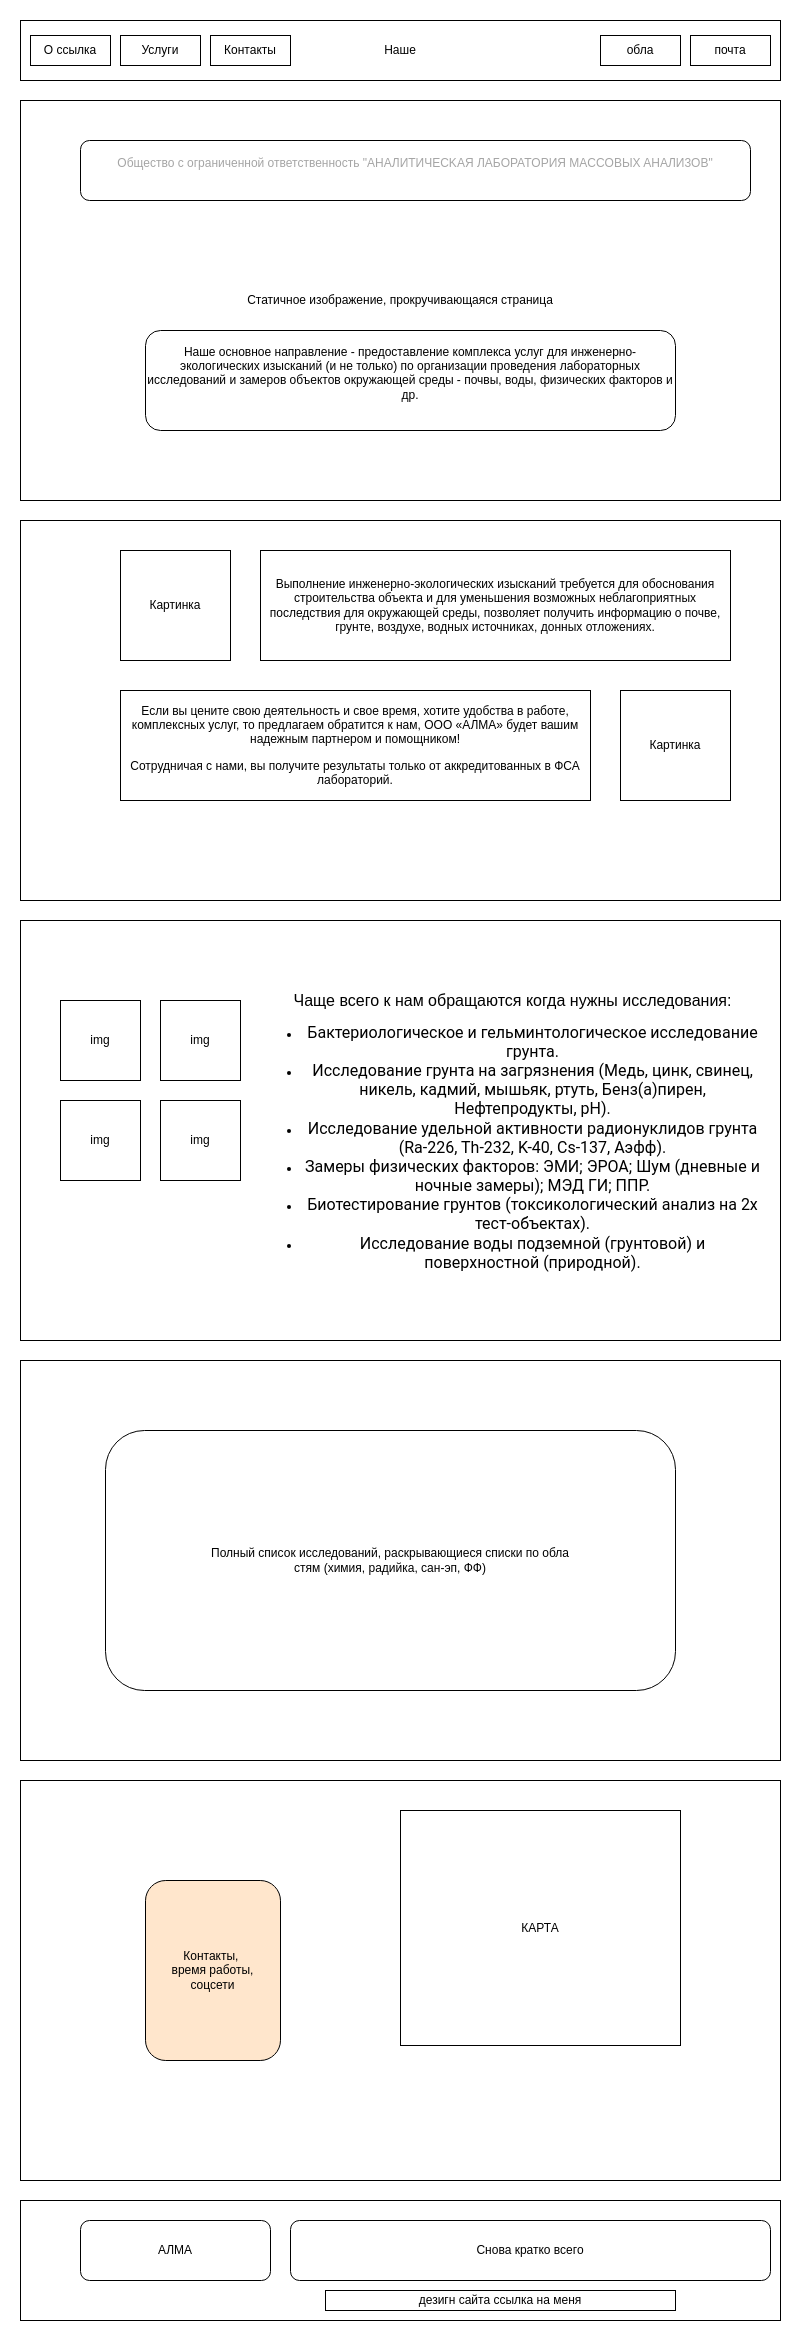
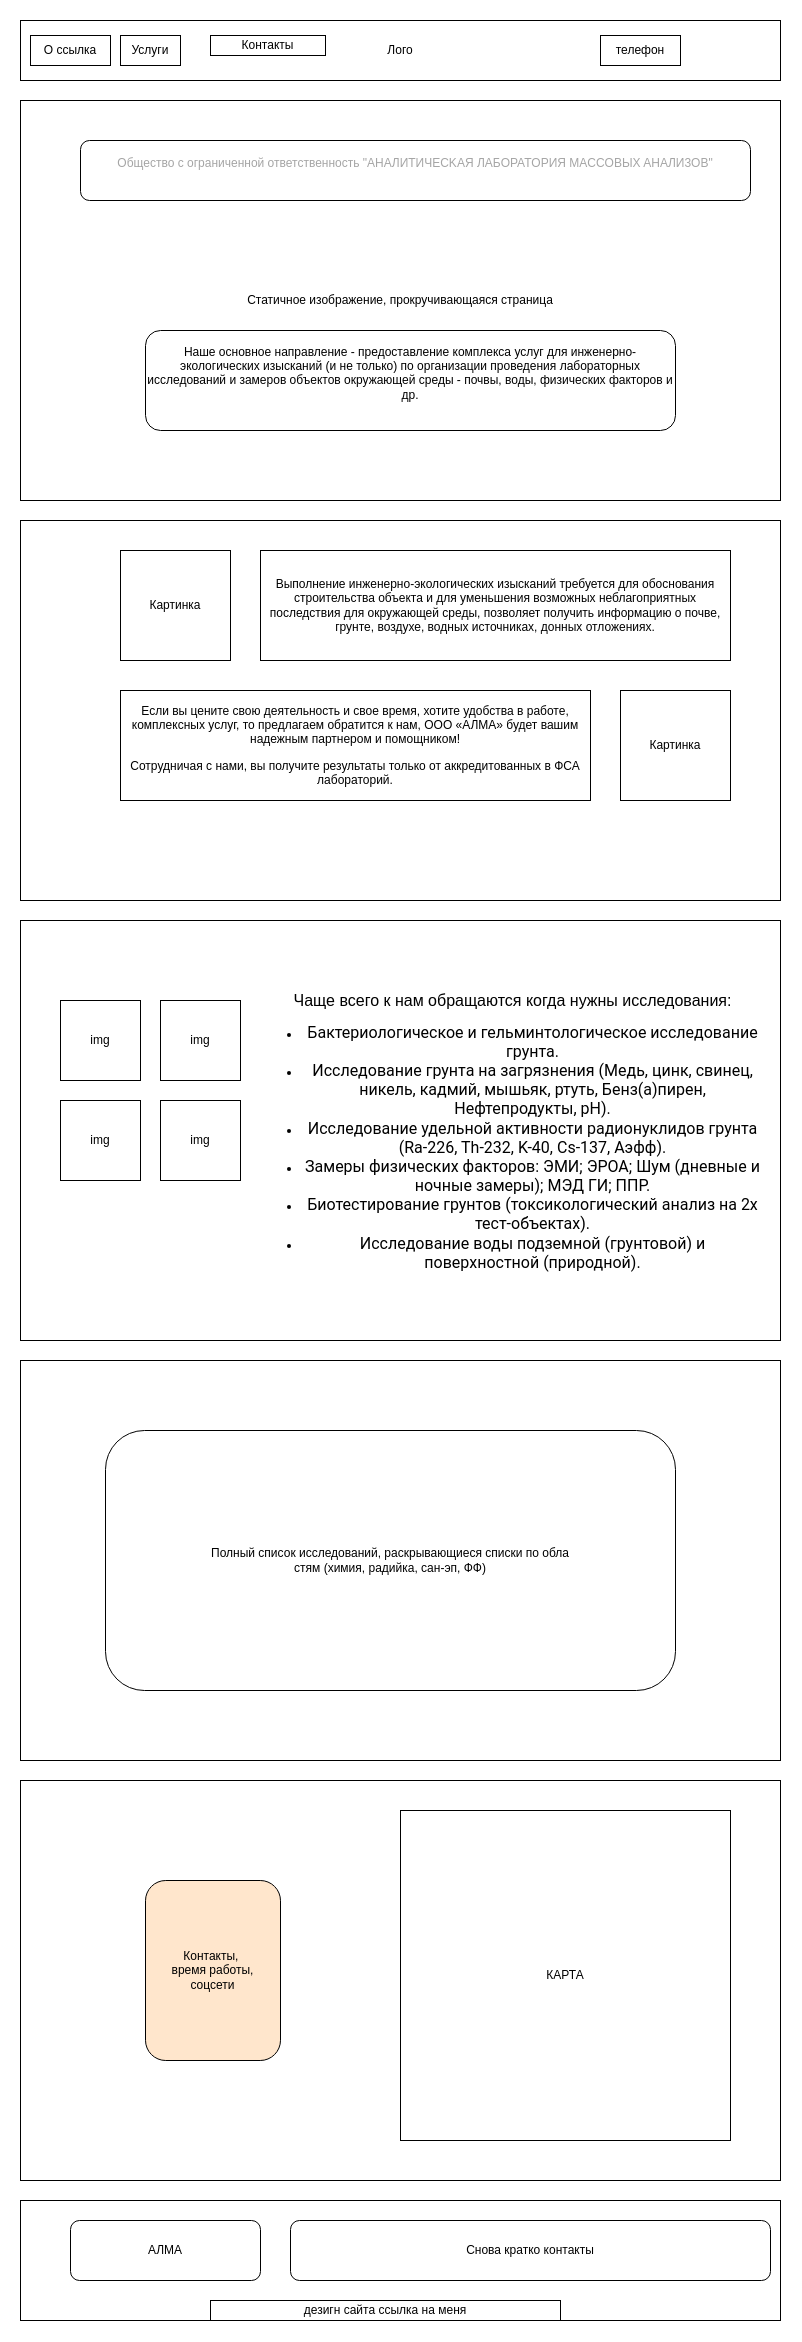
  <mxCell id="0" />
  <mxCell id="1" parent="0" />
  <mxCell id="2" value="Статичное изображение, прокручивающаяся страница" style="rounded=0;whiteSpace=wrap;html=1;" parent="1" vertex="1"><mxGeometry x="20" y="100" width="760" height="400" as="geometry" /></mxCell>
- <mxCell id="3" value="Наше" style="rounded=0;whiteSpace=wrap;html=1;" parent="1" vertex="1"><mxGeometry x="20" y="20" width="760" height="60" as="geometry" /></mxCell>
+ <mxCell id="3" value="Лого" style="rounded=0;whiteSpace=wrap;html=1;" parent="1" vertex="1"><mxGeometry x="20" y="20" width="760" height="60" as="geometry" /></mxCell>
  <mxCell id="4" value="О ссылка" style="rounded=0;whiteSpace=wrap;html=1;" parent="1" vertex="1"><mxGeometry x="30" y="35" width="80" height="30" as="geometry" /></mxCell>
- <mxCell id="5" value="Услуги" style="rounded=0;whiteSpace=wrap;html=1;" parent="1" vertex="1"><mxGeometry x="120" y="35" width="80" height="30" as="geometry" /></mxCell>
- <mxCell id="6" value="Контакты" style="rounded=0;whiteSpace=wrap;html=1;" parent="1" vertex="1"><mxGeometry x="210" y="35" width="80" height="30" as="geometry" /></mxCell>
- <mxCell id="7" value="обла" style="rounded=0;whiteSpace=wrap;html=1;" parent="1" vertex="1"><mxGeometry x="600" y="35" width="80" height="30" as="geometry" /></mxCell>
- <mxCell id="8" value="почта" style="rounded=0;whiteSpace=wrap;html=1;" parent="1" vertex="1"><mxGeometry x="690" y="35" width="80" height="30" as="geometry" /></mxCell>
+ <mxCell id="5" value="Услуги" style="rounded=0;whiteSpace=wrap;html=1;" parent="1" vertex="1"><mxGeometry x="120" y="35" width="60" height="30" as="geometry" /></mxCell>
+ <mxCell id="6" value="Контакты" style="rounded=0;whiteSpace=wrap;html=1;" parent="1" vertex="1"><mxGeometry x="210" y="35" width="115" height="20" as="geometry" /></mxCell>
+ <mxCell id="7" value="телефон" style="rounded=0;whiteSpace=wrap;html=1;" parent="1" vertex="1"><mxGeometry x="600" y="35" width="80" height="30" as="geometry" /></mxCell>
  <mxCell id="9" value="" style="rounded=0;whiteSpace=wrap;html=1;fontStyle=1" parent="1" vertex="1"><mxGeometry x="20" y="520" width="760" height="380" as="geometry" /></mxCell>
  <mxCell id="10" value="Картинка" style="rounded=0;whiteSpace=wrap;html=1;" parent="1" vertex="1"><mxGeometry x="120" y="550" width="110" height="110" as="geometry" /></mxCell>
  <mxCell id="11" value="Картинка" style="rounded=0;whiteSpace=wrap;html=1;" parent="1" vertex="1"><mxGeometry x="620" y="690" width="110" height="110" as="geometry" /></mxCell>
  <mxCell id="12" value="&lt;span data-tilda-quill=&quot;&quot;&gt;Выполнение инженерно-экологических изысканий требуется для обоснования строительства объекта и для уменьшения возможных неблагоприятных последствия для окружающей среды, позволяет получить информацию о почве, грунте, воздухе, водных источниках, донных отложениях.&lt;/span&gt;" style="rounded=0;whiteSpace=wrap;html=1;" parent="1" vertex="1"><mxGeometry x="260" y="550" width="470" height="110" as="geometry" /></mxCell>
  <mxCell id="13" value="&lt;p data-tilda-quill=&quot;&quot;&gt;&lt;span data-tilda-quill=&quot;&quot;&gt;Если вы цените свою деятельность и свое время, хотите удобства в работе, комплексных услуг, то предлагаем обратится к нам, ООО «АЛМА» будет вашим надежным партнером и помощником! &lt;/span&gt;&lt;/p&gt;&lt;p data-tilda-quill=&quot;&quot;&gt;&lt;span data-tilda-quill=&quot;&quot;&gt;Сотрудничая с нами, вы получите результаты только от аккредитованных в ФСА лабораторий.&lt;/span&gt;&lt;/p&gt;" style="rounded=0;whiteSpace=wrap;html=1;" parent="1" vertex="1"><mxGeometry x="120" y="690" width="470" height="110" as="geometry" /></mxCell>
  <mxCell id="14" value="&#10;&lt;span style=&quot;color: rgb(165, 165, 165);&quot;&gt;Общество с ограниченной ответственность &quot;AHAЛИTИЧECKAЯ ЛAБOPATOPИЯ MACCOBЫX AHAЛИ3OB&quot;&lt;/span&gt;&#10;&#10;" style="rounded=1;whiteSpace=wrap;html=1;" parent="1" vertex="1"><mxGeometry x="80" y="140" width="670" height="60" as="geometry" /></mxCell>
  <mxCell id="15" value="&#10;Наше основное направление - предоставление комплекса услуг для инженерно-экологических изысканий (и не только) по организации проведения лабораторных исследований и замеров объектов окружающей среды - почвы, воды, физических факторов и др.&#10;&#10;" style="rounded=1;whiteSpace=wrap;html=1;" parent="1" vertex="1"><mxGeometry x="145" y="330" width="530" height="100" as="geometry" /></mxCell>
  <mxCell id="16" value="" style="rounded=0;whiteSpace=wrap;html=1;" parent="1" vertex="1"><mxGeometry x="20" y="1780" width="760" height="400" as="geometry" /></mxCell>
- <mxCell id="17" value="КАРТА" style="whiteSpace=wrap;html=1;aspect=fixed;" parent="1" vertex="1"><mxGeometry x="400" y="1810" width="280" height="235" as="geometry" /></mxCell>
+ <mxCell id="17" value="КАРТА" style="whiteSpace=wrap;html=1;aspect=fixed;" parent="1" vertex="1"><mxGeometry x="400" y="1810" width="330" height="330" as="geometry" /></mxCell>
  <mxCell id="18" value="Контакты,&amp;nbsp;&lt;br&gt;&lt;div&gt;время работы,&lt;/div&gt;&lt;div&gt;соцсети&lt;/div&gt;" style="rounded=1;whiteSpace=wrap;html=1;fillColor=#ffe6cc;" parent="1" vertex="1"><mxGeometry x="145" y="1880" width="135" height="180" as="geometry" /></mxCell>
  <mxCell id="19" value="" style="group" parent="1" vertex="1" connectable="0"><mxGeometry x="20" y="920" width="760" height="420" as="geometry" /></mxCell>
  <mxCell id="20" value="" style="rounded=0;whiteSpace=wrap;html=1;" parent="19" vertex="1"><mxGeometry width="760" height="420" as="geometry" /></mxCell>
  <mxCell id="21" value="&lt;div&gt;&lt;br&gt;&lt;/div&gt;&lt;div&gt;&lt;div class=&quot;t486__title t-title t-title_xs&quot;&gt;&lt;div data-customstyle=&quot;yes&quot;&gt;&lt;font size=&quot;3&quot;&gt;Чаще всего к нам обращаются когда нужны исследования:&lt;/font&gt;&lt;/div&gt;&lt;/div&gt;&lt;div class=&quot;t486__descr t-descr t-descr_md&quot;&gt;&lt;ul&gt;&lt;li data-list=&quot;bullet&quot;&gt;&lt;span style=&quot;font-family: Roboto;&quot;&gt;&lt;font size=&quot;3&quot;&gt;Бактериологическое и гельминтологическое исследование грунта.&lt;/font&gt;&lt;/span&gt;&lt;/li&gt;&lt;li data-list=&quot;bullet&quot;&gt;&lt;span style=&quot;font-family: Roboto;&quot;&gt;&lt;font size=&quot;3&quot;&gt;Исследование грунта на загрязнения (Медь, цинк, свинец, никель, кадмий, мышьяк, ртуть, Бенз(а)пирен, Нефтепродукты, pН).&lt;/font&gt;&lt;/span&gt;&lt;/li&gt;&lt;li data-list=&quot;bullet&quot;&gt;&lt;span style=&quot;font-family: Roboto;&quot;&gt;&lt;font size=&quot;3&quot;&gt;Исследование удельной активности радионуклидов грунта (Ra-226, Th-232, K-40, Cs-137, Аэфф).&lt;/font&gt;&lt;/span&gt;&lt;/li&gt;&lt;li data-list=&quot;bullet&quot;&gt;&lt;span style=&quot;font-family: Roboto;&quot;&gt;&lt;font size=&quot;3&quot;&gt;Замеры физических факторов: ЭМИ; ЭРОА; Шум (дневные и ночные замеры); МЭД ГИ; ППР.&lt;/font&gt;&lt;/span&gt;&lt;/li&gt;&lt;li data-list=&quot;bullet&quot;&gt;&lt;span style=&quot;font-family: Roboto;&quot;&gt;&lt;font size=&quot;3&quot;&gt;Биотестирование грунтов (токсикологический анализ на 2х тест-объектах).&lt;/font&gt;&lt;/span&gt;&lt;/li&gt;&lt;li data-list=&quot;bullet&quot;&gt;&lt;span style=&quot;font-family: Roboto;&quot;&gt;&lt;font size=&quot;3&quot;&gt;Исследование воды подземной (грунтовой) и поверхностной (природной).&lt;/font&gt;&lt;/span&gt;&lt;/li&gt;&lt;/ul&gt;&lt;/div&gt;&lt;/div&gt;" style="text;html=1;align=center;verticalAlign=middle;whiteSpace=wrap;rounded=0;" parent="19" vertex="1"><mxGeometry x="240" y="50" width="505" height="320" as="geometry" /></mxCell>
  <mxCell id="22" value="img" style="whiteSpace=wrap;html=1;aspect=fixed;" parent="19" vertex="1"><mxGeometry x="40" y="80" width="80" height="80" as="geometry" /></mxCell>
  <mxCell id="23" value="img" style="whiteSpace=wrap;html=1;aspect=fixed;" parent="19" vertex="1"><mxGeometry x="140" y="80" width="80" height="80" as="geometry" /></mxCell>
  <mxCell id="24" value="img" style="whiteSpace=wrap;html=1;aspect=fixed;" parent="19" vertex="1"><mxGeometry x="40" y="180" width="80" height="80" as="geometry" /></mxCell>
  <mxCell id="25" value="img" style="whiteSpace=wrap;html=1;aspect=fixed;" parent="19" vertex="1"><mxGeometry x="140" y="180" width="80" height="80" as="geometry" /></mxCell>
  <mxCell id="26" value="" style="rounded=0;whiteSpace=wrap;html=1;" parent="1" vertex="1"><mxGeometry x="20" y="1360" width="760" height="400" as="geometry" /></mxCell>
  <mxCell id="27" value="Полный список исследований, раскрывающиеся списки по обла&lt;div&gt;стям (химия, радийка, сан-эп, ФФ)&lt;/div&gt;" style="rounded=1;whiteSpace=wrap;html=1;" parent="1" vertex="1"><mxGeometry x="105" y="1430" width="570" height="260" as="geometry" /></mxCell>
  <mxCell id="28" value="" style="rounded=0;whiteSpace=wrap;html=1;" parent="1" vertex="1"><mxGeometry x="20" y="2200" width="760" height="120" as="geometry" /></mxCell>
- <mxCell id="29" value="АЛМА" style="rounded=1;whiteSpace=wrap;html=1;" parent="1" vertex="1"><mxGeometry x="80" y="2220" width="190" height="60" as="geometry" /></mxCell>
- <mxCell id="30" value="дезигн сайта ссылка на меня" style="rounded=0;whiteSpace=wrap;html=1;" parent="1" vertex="1"><mxGeometry x="325" y="2290" width="350" height="20" as="geometry" /></mxCell>
- <mxCell id="31" value="Снова кратко всего" style="rounded=1;whiteSpace=wrap;html=1;" parent="1" vertex="1"><mxGeometry x="290" y="2220" width="480" height="60" as="geometry" /></mxCell>
+ <mxCell id="29" value="АЛМА" style="rounded=1;whiteSpace=wrap;html=1;" parent="1" vertex="1"><mxGeometry x="70" y="2220" width="190" height="60" as="geometry" /></mxCell>
+ <mxCell id="30" value="дезигн сайта ссылка на меня" style="rounded=0;whiteSpace=wrap;html=1;" parent="1" vertex="1"><mxGeometry x="210" y="2300" width="350" height="20" as="geometry" /></mxCell>
+ <mxCell id="31" value="Снова кратко контакты" style="rounded=1;whiteSpace=wrap;html=1;" parent="1" vertex="1"><mxGeometry x="290" y="2220" width="480" height="60" as="geometry" /></mxCell>
